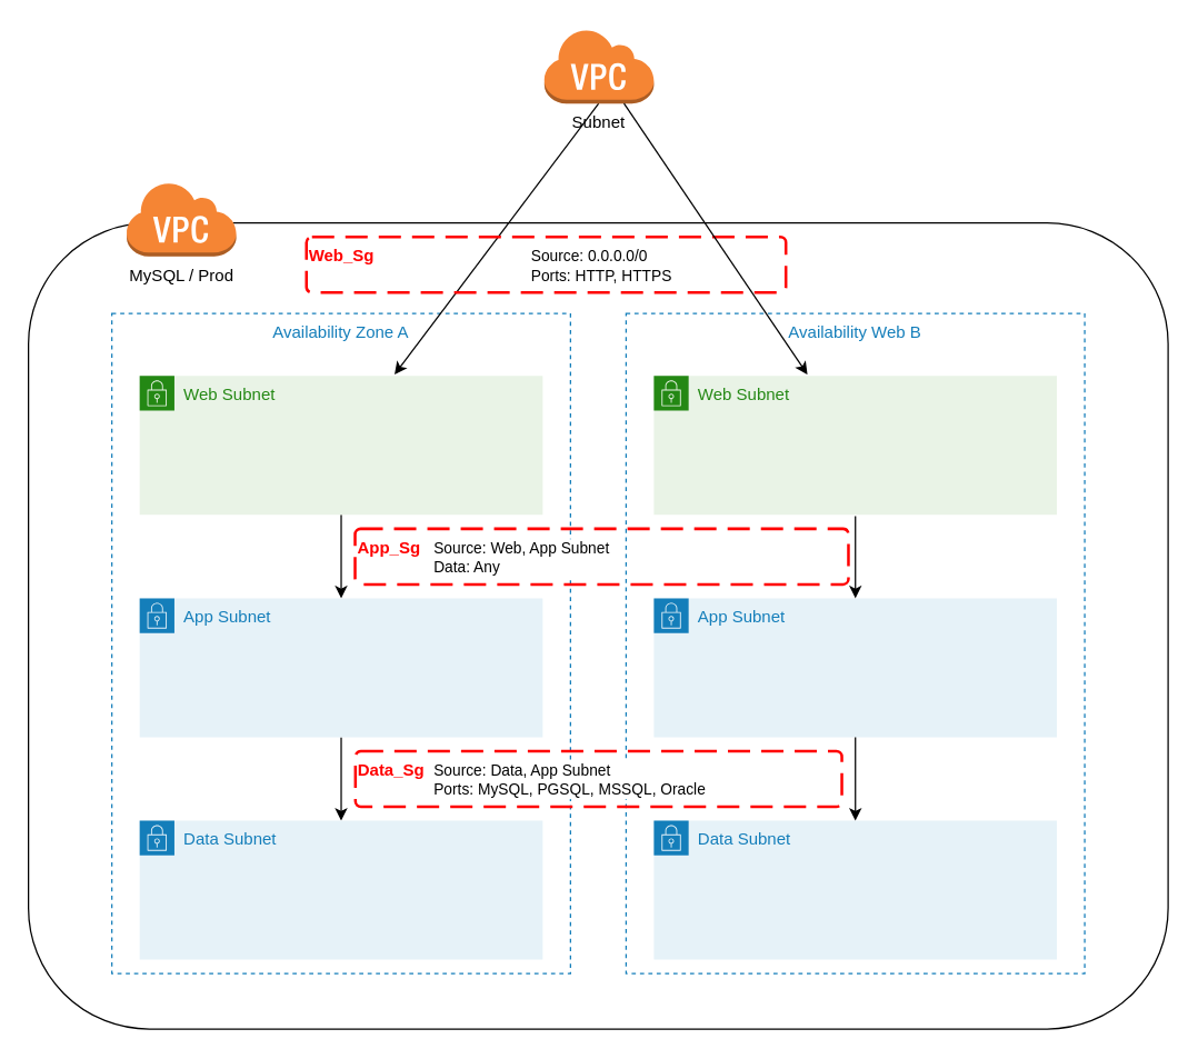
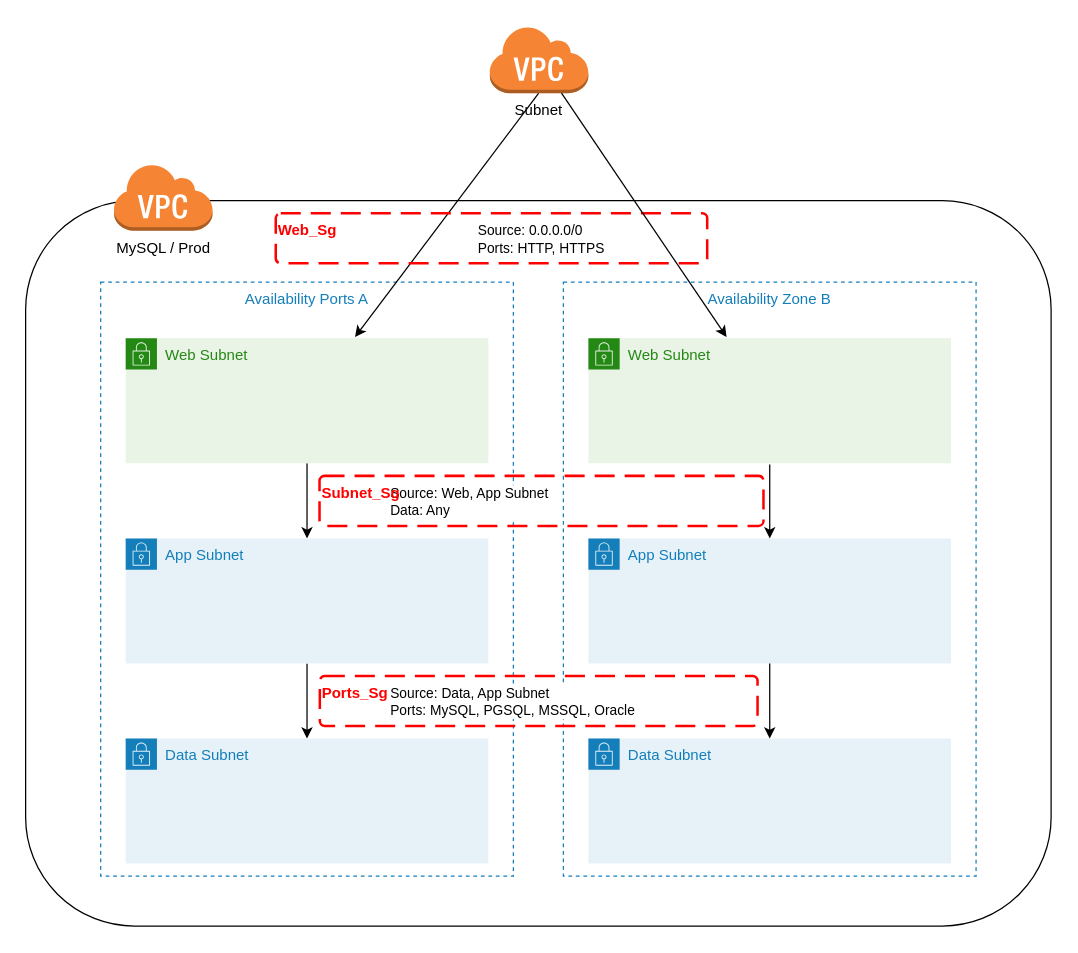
  <mxCell id="0" />
  <mxCell id="1" parent="0" />
  <mxCell id="2" value="" style="rounded=1;whiteSpace=wrap;html=1;strokeColor=default;" parent="1" vertex="1"><mxGeometry x="20" y="160" width="820" height="580" as="geometry" /></mxCell>
- <mxCell id="3" value="Availability Web B" style="fillColor=none;strokeColor=#147EBA;dashed=1;verticalAlign=top;fontStyle=0;fontColor=#147EBA;" parent="1" vertex="1"><mxGeometry x="450" y="225" width="330" height="475" as="geometry" /></mxCell>
+ <mxCell id="3" value="Availability Zone B" style="fillColor=none;strokeColor=#147EBA;dashed=1;verticalAlign=top;fontStyle=0;fontColor=#147EBA;" parent="1" vertex="1"><mxGeometry x="450" y="225" width="330" height="475" as="geometry" /></mxCell>
  <mxCell id="4" value="MySQL / Prod" style="outlineConnect=0;dashed=0;verticalLabelPosition=bottom;verticalAlign=top;align=center;html=1;shape=mxgraph.aws3.virtual_private_cloud;fillColor=#F58534;gradientColor=none;" parent="1" vertex="1"><mxGeometry x="90" y="130" width="79.5" height="54" as="geometry" /></mxCell>
- <mxCell id="5" value="Availability Zone A" style="fillColor=none;strokeColor=#147EBA;dashed=1;verticalAlign=top;fontStyle=0;fontColor=#147EBA;" parent="1" vertex="1"><mxGeometry x="80" y="225" width="330" height="475" as="geometry" /></mxCell>
+ <mxCell id="5" value="Availability Ports A" style="fillColor=none;strokeColor=#147EBA;dashed=1;verticalAlign=top;fontStyle=0;fontColor=#147EBA;" parent="1" vertex="1"><mxGeometry x="80" y="225" width="330" height="475" as="geometry" /></mxCell>
  <mxCell id="6" style="edgeStyle=orthogonalEdgeStyle;rounded=0;orthogonalLoop=1;jettySize=auto;html=1;fontColor=#248814;entryX=0.5;entryY=0;entryDx=0;entryDy=0;exitX=0.5;exitY=0.99;exitDx=0;exitDy=0;exitPerimeter=0;" parent="1" source="7" target="9" edge="1"><mxGeometry relative="1" as="geometry"><Array as="points" /></mxGeometry></mxCell>
  <mxCell id="7" value="Web Subnet" style="points=[[0,0],[0.25,0],[0.5,0],[0.75,0],[1,0],[1,0.25],[1,0.5],[1,0.75],[1,1],[0.75,1],[0.5,1],[0.25,1],[0,1],[0,0.75],[0,0.5],[0,0.25]];outlineConnect=0;gradientColor=none;html=1;whiteSpace=wrap;fontSize=12;fontStyle=0;container=1;pointerEvents=0;collapsible=0;recursiveResize=0;shape=mxgraph.aws4.group;grIcon=mxgraph.aws4.group_security_group;grStroke=0;strokeColor=#248814;fillColor=#E9F3E6;verticalAlign=top;align=left;spacingLeft=30;fontColor=#248814;perimeterSpacing=1;labelBorderColor=none;backgroundOutline=0;fillStyle=auto;" parent="1" vertex="1"><mxGeometry x="100" y="270" width="290" height="100" as="geometry" /></mxCell>
  <mxCell id="8" style="edgeStyle=orthogonalEdgeStyle;rounded=0;orthogonalLoop=1;jettySize=auto;html=1;fontColor=#248814;" parent="1" source="9" target="10" edge="1"><mxGeometry relative="1" as="geometry" /></mxCell>
  <mxCell id="9" value="App Subnet" style="points=[[0,0],[0.25,0],[0.5,0],[0.75,0],[1,0],[1,0.25],[1,0.5],[1,0.75],[1,1],[0.75,1],[0.5,1],[0.25,1],[0,1],[0,0.75],[0,0.5],[0,0.25]];outlineConnect=0;gradientColor=none;html=1;whiteSpace=wrap;fontSize=12;fontStyle=0;container=1;pointerEvents=0;collapsible=0;recursiveResize=0;shape=mxgraph.aws4.group;grIcon=mxgraph.aws4.group_security_group;grStroke=0;strokeColor=#147EBA;fillColor=#E6F2F8;verticalAlign=top;align=left;spacingLeft=30;fontColor=#147EBA;dashed=0;" parent="1" vertex="1"><mxGeometry x="100" y="430" width="290" height="100" as="geometry" /></mxCell>
  <mxCell id="10" value="Data Subnet" style="points=[[0,0],[0.25,0],[0.5,0],[0.75,0],[1,0],[1,0.25],[1,0.5],[1,0.75],[1,1],[0.75,1],[0.5,1],[0.25,1],[0,1],[0,0.75],[0,0.5],[0,0.25]];outlineConnect=0;gradientColor=none;html=1;whiteSpace=wrap;fontSize=12;fontStyle=0;container=1;pointerEvents=0;collapsible=0;recursiveResize=0;shape=mxgraph.aws4.group;grIcon=mxgraph.aws4.group_security_group;grStroke=0;strokeColor=#147EBA;fillColor=#E6F2F8;verticalAlign=top;align=left;spacingLeft=30;fontColor=#147EBA;dashed=0;" parent="1" vertex="1"><mxGeometry x="100" y="590" width="290" height="100" as="geometry" /></mxCell>
  <mxCell id="11" value="" style="endArrow=classic;html=1;rounded=0;fontColor=#248814;exitX=0.5;exitY=1;exitDx=0;exitDy=0;exitPerimeter=0;" parent="1" target="7" edge="1" source="14"><mxGeometry width="50" height="50" relative="1" as="geometry"><mxPoint x="347.854" y="80.004" as="sourcePoint" /><mxPoint x="210.005" y="286.02" as="targetPoint" /></mxGeometry></mxCell>
  <mxCell id="12" value="Source: 0.0.0.0/0&lt;br&gt;Ports: HTTP, HTTPS" style="edgeLabel;html=1;align=left;verticalAlign=middle;resizable=0;points=[];fontColor=#000000;" parent="11" vertex="1" connectable="0"><mxGeometry x="0.195" y="1" relative="1" as="geometry"><mxPoint x="37" y="-1" as="offset" /></mxGeometry></mxCell>
  <mxCell id="13" value="Web_Sg" style="rounded=1;arcSize=10;dashed=1;strokeColor=#ff0000;fillColor=none;gradientColor=none;dashPattern=8 4;strokeWidth=2;verticalAlign=top;align=left;fontStyle=1;fontColor=#FF0000;" vertex="1" parent="1"><mxGeometry x="220" y="170" width="345" height="40" as="geometry" /></mxCell>
  <mxCell id="14" value="&lt;font color=&quot;#000000&quot;&gt;Subnet&lt;/font&gt;" style="outlineConnect=0;dashed=0;verticalLabelPosition=bottom;verticalAlign=top;align=center;html=1;shape=mxgraph.aws3.virtual_private_cloud;fillColor=#F58534;gradientColor=none;dashPattern=1 4;labelBorderColor=none;fillStyle=auto;fontColor=#248814;strokeColor=default;strokeWidth=6;" parent="1" vertex="1"><mxGeometry x="390.5" y="20" width="79.5" height="54" as="geometry" /></mxCell>
  <mxCell id="15" value="Source: Web, App Subnet&lt;br&gt;Data: Any" style="edgeLabel;html=1;align=left;verticalAlign=middle;resizable=0;points=[];fontColor=#000000;" parent="1" vertex="1" connectable="0"><mxGeometry x="310" y="400" as="geometry" /></mxCell>
- <mxCell id="16" value="App_Sg" style="rounded=1;arcSize=10;dashed=1;strokeColor=#ff0000;fillColor=none;gradientColor=none;dashPattern=8 4;strokeWidth=2;verticalAlign=top;align=left;fontStyle=1;fontColor=#FF0000;" vertex="1" parent="1"><mxGeometry x="255" y="380" width="355" height="40" as="geometry" /></mxCell>
- <mxCell id="17" value="Data_Sg" style="rounded=1;arcSize=10;dashed=1;strokeColor=#ff0000;fillColor=none;gradientColor=none;dashPattern=8 4;strokeWidth=2;verticalAlign=top;align=left;fontStyle=1;fontColor=#FF0000;" vertex="1" parent="1"><mxGeometry x="255.25" y="540" width="350" height="40" as="geometry" /></mxCell>
+ <mxCell id="16" value="Subnet_Sg" style="rounded=1;arcSize=10;dashed=1;strokeColor=#ff0000;fillColor=none;gradientColor=none;dashPattern=8 4;strokeWidth=2;verticalAlign=top;align=left;fontStyle=1;fontColor=#FF0000;" vertex="1" parent="1"><mxGeometry x="255" y="380" width="355" height="40" as="geometry" /></mxCell>
+ <mxCell id="17" value="Ports_Sg" style="rounded=1;arcSize=10;dashed=1;strokeColor=#ff0000;fillColor=none;gradientColor=none;dashPattern=8 4;strokeWidth=2;verticalAlign=top;align=left;fontStyle=1;fontColor=#FF0000;" vertex="1" parent="1"><mxGeometry x="255.25" y="540" width="350" height="40" as="geometry" /></mxCell>
  <mxCell id="18" value="Source: Data, App Subnet&lt;br&gt;Ports: MySQL, PGSQL, MSSQL, Oracle" style="edgeLabel;html=1;align=left;verticalAlign=middle;resizable=0;points=[];fontColor=#000000;" vertex="1" connectable="0" parent="1"><mxGeometry x="310" y="560" as="geometry" /></mxCell>
  <mxCell id="19" value="Web Subnet" style="points=[[0,0],[0.25,0],[0.5,0],[0.75,0],[1,0],[1,0.25],[1,0.5],[1,0.75],[1,1],[0.75,1],[0.5,1],[0.25,1],[0,1],[0,0.75],[0,0.5],[0,0.25]];outlineConnect=0;gradientColor=none;html=1;whiteSpace=wrap;fontSize=12;fontStyle=0;container=1;pointerEvents=0;collapsible=0;recursiveResize=0;shape=mxgraph.aws4.group;grIcon=mxgraph.aws4.group_security_group;grStroke=0;strokeColor=#248814;fillColor=#E9F3E6;verticalAlign=top;align=left;spacingLeft=30;fontColor=#248814;perimeterSpacing=1;labelBorderColor=none;backgroundOutline=0;fillStyle=auto;" vertex="1" parent="1"><mxGeometry x="470" y="270" width="290" height="100" as="geometry" /></mxCell>
  <mxCell id="20" value="App Subnet" style="points=[[0,0],[0.25,0],[0.5,0],[0.75,0],[1,0],[1,0.25],[1,0.5],[1,0.75],[1,1],[0.75,1],[0.5,1],[0.25,1],[0,1],[0,0.75],[0,0.5],[0,0.25]];outlineConnect=0;gradientColor=none;html=1;whiteSpace=wrap;fontSize=12;fontStyle=0;container=1;pointerEvents=0;collapsible=0;recursiveResize=0;shape=mxgraph.aws4.group;grIcon=mxgraph.aws4.group_security_group;grStroke=0;strokeColor=#147EBA;fillColor=#E6F2F8;verticalAlign=top;align=left;spacingLeft=30;fontColor=#147EBA;dashed=0;" vertex="1" parent="1"><mxGeometry x="470" y="430" width="290" height="100" as="geometry" /></mxCell>
  <mxCell id="21" value="Data Subnet" style="points=[[0,0],[0.25,0],[0.5,0],[0.75,0],[1,0],[1,0.25],[1,0.5],[1,0.75],[1,1],[0.75,1],[0.5,1],[0.25,1],[0,1],[0,0.75],[0,0.5],[0,0.25]];outlineConnect=0;gradientColor=none;html=1;whiteSpace=wrap;fontSize=12;fontStyle=0;container=1;pointerEvents=0;collapsible=0;recursiveResize=0;shape=mxgraph.aws4.group;grIcon=mxgraph.aws4.group_security_group;grStroke=0;strokeColor=#147EBA;fillColor=#E6F2F8;verticalAlign=top;align=left;spacingLeft=30;fontColor=#147EBA;dashed=0;" vertex="1" parent="1"><mxGeometry x="470" y="590" width="290" height="100" as="geometry" /></mxCell>
  <mxCell id="22" value="" style="endArrow=classic;html=1;rounded=0;fontColor=#FF0000;" edge="1" parent="1" source="14" target="19"><mxGeometry width="50" height="50" relative="1" as="geometry"><mxPoint x="430" y="550" as="sourcePoint" /><mxPoint x="480" y="500" as="targetPoint" /></mxGeometry></mxCell>
  <mxCell id="23" value="" style="endArrow=classic;html=1;rounded=0;fontColor=#FF0000;" edge="1" parent="1" source="19" target="20"><mxGeometry width="50" height="50" relative="1" as="geometry"><mxPoint x="430" y="550" as="sourcePoint" /><mxPoint x="480" y="500" as="targetPoint" /></mxGeometry></mxCell>
  <mxCell id="24" value="" style="endArrow=classic;html=1;rounded=0;fontColor=#FF0000;" edge="1" parent="1" source="20" target="21"><mxGeometry width="50" height="50" relative="1" as="geometry"><mxPoint x="430" y="550" as="sourcePoint" /><mxPoint x="480" y="500" as="targetPoint" /></mxGeometry></mxCell>
